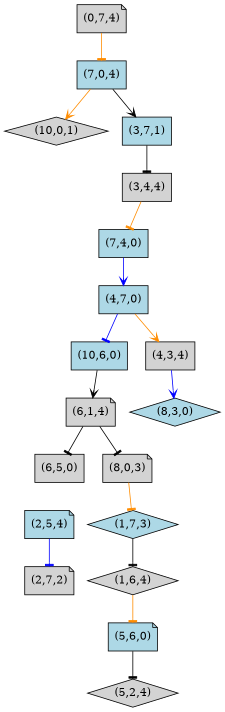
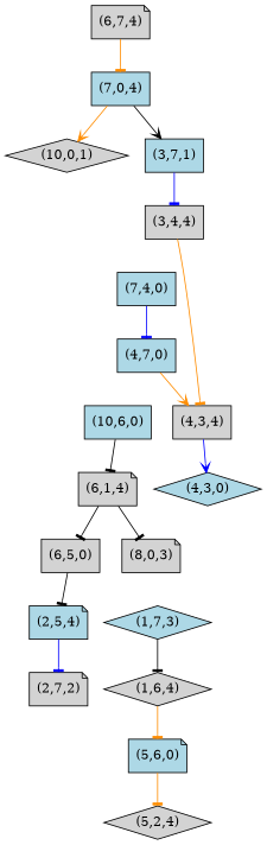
  digraph {
    node [fillcolor=lightgrey shape=box style=filled]
    edge [arrowhead=tee color=black]
-   n1 [label="(0,7,4)" shape=note]
+   n1 [label="(6,7,4)" shape=note]
    n2 [fillcolor=lightblue label="(7,0,4)"]
    n3 [label="(10,0,1)" shape=diamond]
    n4 [fillcolor=lightblue label="(3,7,1)"]
    n5 [label="(3,4,4)"]
    n6 [fillcolor=lightblue label="(7,4,0)"]
    n7 [fillcolor=lightblue label="(4,7,0)"]
    n8 [fillcolor=lightblue label="(10,6,0)"]
    n9 [label="(4,3,4)"]
    n10 [label="(6,1,4)" shape=note]
-   n11 [fillcolor=lightblue label="(8,3,0)" shape=diamond]
+   n11 [fillcolor=lightblue label="(4,3,0)" shape=diamond]
    n12 [label="(6,5,0)"]
    n13 [label="(8,0,3)" shape=note]
    n14 [fillcolor=lightblue label="(2,5,4)" shape=note]
    n15 [label="(2,7,2)" shape=note]
    n16 [fillcolor=lightblue label="(1,7,3)" shape=diamond]
    n17 [label="(1,6,4)" shape=diamond]
    n18 [fillcolor=lightblue label="(5,6,0)" shape=note]
    n19 [label="(5,2,4)" shape=diamond]
    n1 -> n2 [color=darkorange]
    n2 -> n3 [arrowhead=vee color=darkorange]
    n2 -> n4 [arrowhead=vee]
-   n4 -> n5
-   n5 -> n6 [color=darkorange]
-   n6 -> n7 [arrowhead=vee color=blue]
-   n7 -> n8 [color=blue]
+   n4 -> n5 [color=blue]
+   n5 -> n9 [color=darkorange]
+   n6 -> n7 [color=blue]
    n7 -> n9 [arrowhead=vee color=darkorange]
-   n8 -> n10 [arrowhead=vee]
+   n8 -> n10
    n9 -> n11 [arrowhead=vee color=blue]
    n10 -> n12
    n10 -> n13
-   n13 -> n16 [color=darkorange]
+   n12 -> n14
    n14 -> n15 [color=blue]
    n16 -> n17
    n17 -> n18 [color=darkorange]
-   n18 -> n19
+   n18 -> n19 [color=darkorange]
  }
